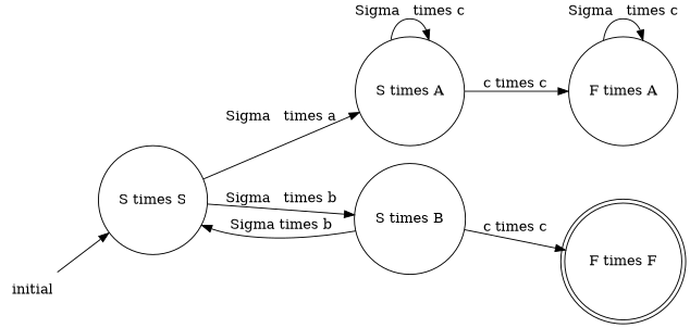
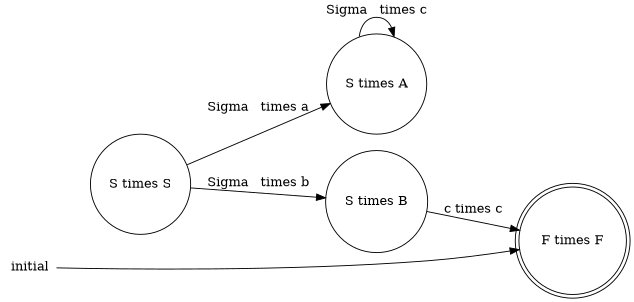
  digraph {
    rankdir=LR
    node [shape=circle]
    initial [shape=plaintext]
    n2 [label="S \times S"]
    n3 [label="S \times A"]
    n4 [label="S \times B"]
-   n5 [label="F \times A"]
    n6 [label="F \times F" shape=doublecircle]
-   initial -> n2
+   initial -> n6
    n2 -> n3 [label="\Sigma   \times a"]
    n2 -> n4 [label="\Sigma   \times b"]
    n3 -> n3 [label="\Sigma   \times c"]
-   n3 -> n5 [label="c \times c"]
-   n4 -> n2 [label="\Sigma \times b"]
    n4 -> n6 [label="c \times c"]
-   n5 -> n5 [label="\Sigma   \times c"]
  }
